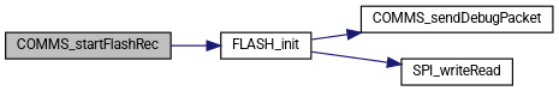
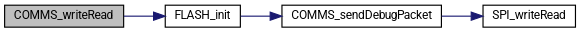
  digraph {
    fontname=Roboto
    rankdir=LR
    node [color=black fillcolor=white fontname=Roboto fontsize=10 shape=record style=filled]
    edge [color=midnightblue fontname=Roboto fontsize=10 labelfontname=Helvetica labelfontsize=10 style=solid]
-   n1 [fillcolor=grey75 fontcolor=black height=0.2 label=COMMS_startFlashRec width=0.4]
+   n1 [fillcolor=grey75 fontcolor=black height=0.2 label=COMMS_writeRead width=0.4]
    n2 [height=0.2 label=FLASH_init width=0.4]
    n3 [height=0.2 label=COMMS_sendDebugPacket width=0.4]
    n4 [height=0.2 label=SPI_writeRead width=0.4]
    n1 -> n2
    n2 -> n3
-   n2 -> n4
+   n3 -> n4
  }
